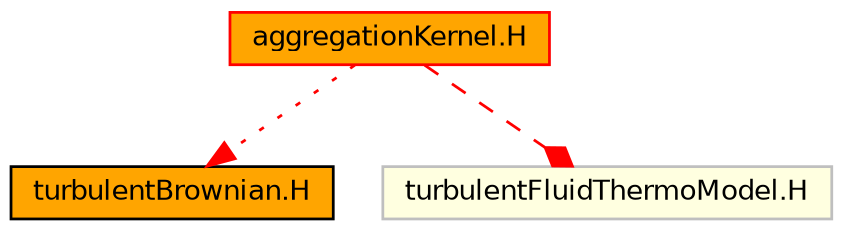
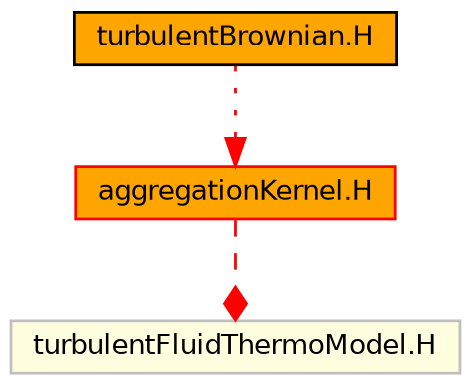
  digraph {
    node [fillcolor=orange fontname=Helvetica fontsize=10 shape=record style=filled]
    edge [color=red fontname=Helvetica fontsize=10 labelfontname=Helvetica labelfontsize=10]
    n1 [color=black fontcolor=black height=0.2 label="turbulentBrownian.H" width=0.4]
    n2 [color=red height=0.2 label="aggregationKernel.H" width=0.4]
    n3 [color=grey75 fillcolor=lightyellow height=0.2 label="turbulentFluidThermoModel.H" width=0.4]
-   n2 -> n1 [arrowhead=normal style=dotted]
+   n1 -> n2 [arrowhead=normal style=dotted]
    n2 -> n3 [arrowhead=diamond style=dashed]
  }
